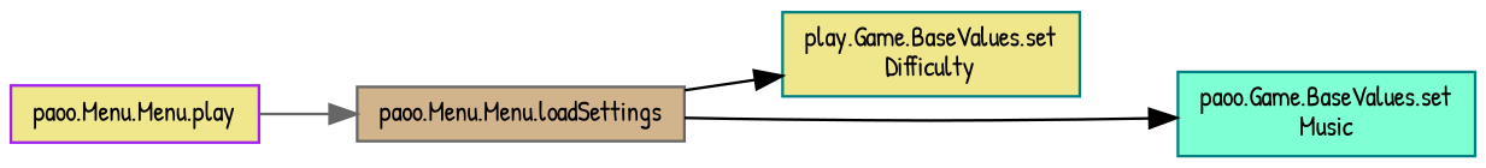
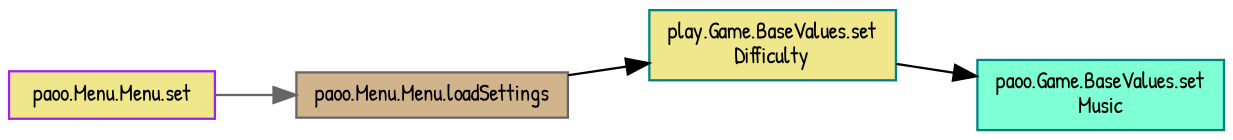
  digraph {
    fontname="Patrick Hand"
    rankdir=LR
    node [color=teal fillcolor=khaki fontname="Patrick Hand" fontsize=10 shape=record style=filled]
    edge [color=black fontname="Patrick Hand" fontsize=10 labelfontname=Helvetica labelfontsize=10 style=solid]
-   n1 [color=purple fontcolor=black height=0.2 label="paoo.Menu.Menu.play" width=0.4]
+   n1 [color=purple fontcolor=black height=0.2 label="paoo.Menu.Menu.set" width=0.4]
    n2 [color=gray40 fillcolor=tan height=0.2 label="paoo.Menu.Menu.loadSettings" width=0.4]
    n3 [height=0.2 label="play.Game.BaseValues.set\lDifficulty" width=0.4]
    n4 [fillcolor=aquamarine height=0.2 label="paoo.Game.BaseValues.set\lMusic" width=0.4]
    n1 -> n2 [color=gray40]
    n2 -> n3
-   n2 -> n4
+   n3 -> n4
  }
